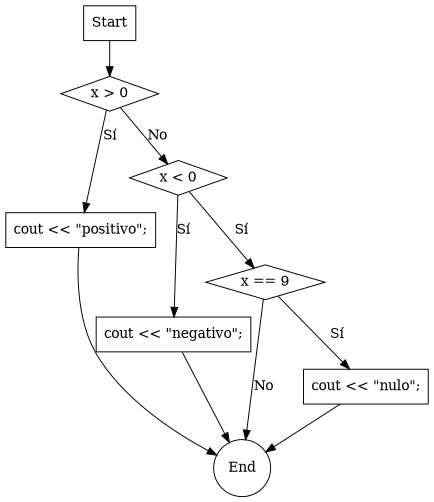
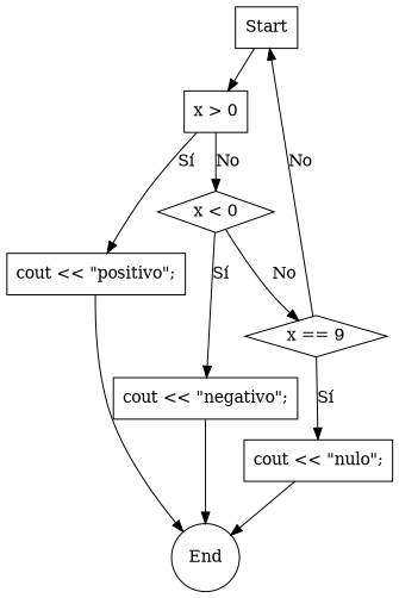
  digraph {
    node [shape=box]
    Start
-   n2 [label="x > 0" shape=diamond]
+   n2 [label="x > 0"]
    n3 [label="cout << \"positivo\";"]
    n4 [label="x < 0" shape=diamond]
    End [shape=circle]
    n6 [label="cout << \"negativo\";"]
    n7 [label="x == 9" shape=diamond]
    n8 [label="cout << \"nulo\";"]
    Start -> n2
    n2 -> n3 [label="Sí"]
    n2 -> n4 [label=No]
    n3 -> End
    n4 -> n6 [label="Sí"]
-   n4 -> n7 [label="Sí"]
+   n4 -> n7 [label=No]
    n6 -> End
-   n7 -> End [label=No]
+   n7 -> Start [label=No]
    n7 -> n8 [label="Sí"]
    n8 -> End
  }
